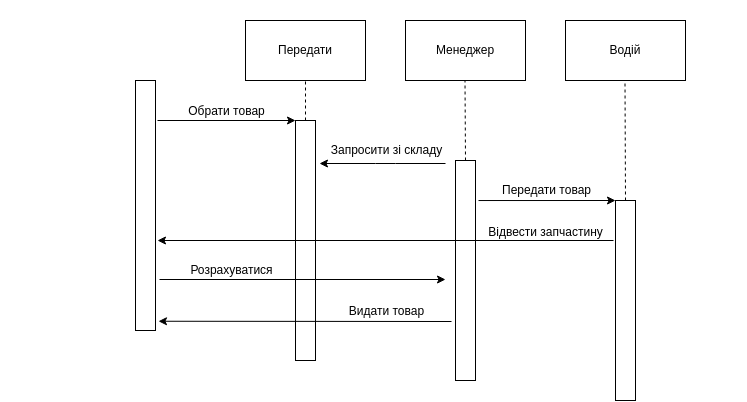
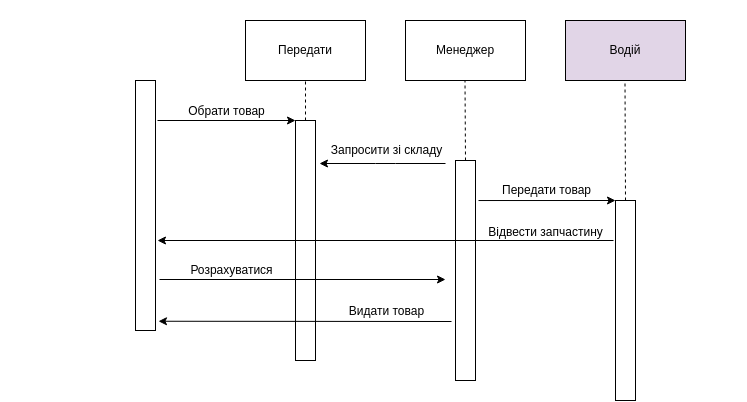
  <mxCell id="0" />
  <mxCell id="1" parent="0" />
  <mxCell id="2" value="Передати" style="rounded=0;whiteSpace=wrap;html=1;" parent="1" vertex="1"><mxGeometry x="245" y="20" width="120" height="60" as="geometry" /></mxCell>
  <mxCell id="3" value="Менеджер" style="rounded=0;whiteSpace=wrap;html=1;" parent="1" vertex="1"><mxGeometry x="405" y="20" width="120" height="60" as="geometry" /></mxCell>
- <mxCell id="4" value="Водій" style="rounded=0;whiteSpace=wrap;html=1;" parent="1" vertex="1"><mxGeometry x="565" y="20" width="120" height="60" as="geometry" /></mxCell>
+ <mxCell id="4" value="Водій" style="rounded=0;whiteSpace=wrap;html=1;fillColor=#e1d5e7;" parent="1" vertex="1"><mxGeometry x="565" y="20" width="120" height="60" as="geometry" /></mxCell>
  <mxCell id="5" value="" style="rounded=0;whiteSpace=wrap;html=1;rotation=90;" parent="1" vertex="1"><mxGeometry x="20" y="195" width="250" height="20" as="geometry" /></mxCell>
  <mxCell id="6" value="" style="rounded=0;whiteSpace=wrap;html=1;rotation=90;" parent="1" vertex="1"><mxGeometry x="185" y="230" width="240" height="20" as="geometry" /></mxCell>
  <mxCell id="7" value="" style="rounded=0;whiteSpace=wrap;html=1;rotation=90;" parent="1" vertex="1"><mxGeometry x="355" y="260" width="220" height="20" as="geometry" /></mxCell>
  <mxCell id="8" value="" style="rounded=0;whiteSpace=wrap;html=1;rotation=90;" parent="1" vertex="1"><mxGeometry x="525" y="290" width="200" height="20" as="geometry" /></mxCell>
  <mxCell id="9" value="" style="endArrow=classic;html=1;entryX=0;entryY=1;entryDx=0;entryDy=0;" parent="1" target="6" edge="1"><mxGeometry width="50" height="50" relative="1" as="geometry"><mxPoint x="157" y="120" as="sourcePoint" /><mxPoint x="215" y="120" as="targetPoint" /></mxGeometry></mxCell>
  <mxCell id="10" value="Обрати товар" style="text;html=1;align=center;verticalAlign=middle;resizable=0;points=[];labelBackgroundColor=#ffffff;" parent="9" vertex="1" connectable="0"><mxGeometry x="0.167" relative="1" as="geometry"><mxPoint x="-12.2" y="-9.96" as="offset" /></mxGeometry></mxCell>
  <mxCell id="11" value="" style="endArrow=classic;html=1;" parent="1" edge="1"><mxGeometry width="50" height="50" relative="1" as="geometry"><mxPoint x="445" y="163" as="sourcePoint" /><mxPoint x="319" y="163" as="targetPoint" /><Array as="points"><mxPoint x="385" y="163" /></Array></mxGeometry></mxCell>
  <mxCell id="12" value="Запросити зі складу" style="text;html=1;align=center;verticalAlign=middle;resizable=0;points=[];labelBackgroundColor=#ffffff;" parent="11" vertex="1" connectable="0"><mxGeometry x="-0.019" y="-16" relative="1" as="geometry"><mxPoint x="2.06" y="2.99" as="offset" /></mxGeometry></mxCell>
  <mxCell id="13" value="" style="endArrow=classic;html=1;exitX=0.182;exitY=-0.15;exitDx=0;exitDy=0;exitPerimeter=0;entryX=0;entryY=1;entryDx=0;entryDy=0;" parent="1" source="7" target="8" edge="1"><mxGeometry width="50" height="50" relative="1" as="geometry"><mxPoint x="495" y="210" as="sourcePoint" /><mxPoint x="615" y="198" as="targetPoint" /></mxGeometry></mxCell>
  <mxCell id="14" value="Передати товар" style="text;html=1;align=center;verticalAlign=middle;resizable=0;points=[];labelBackgroundColor=#ffffff;" parent="13" vertex="1" connectable="0"><mxGeometry x="-0.385" y="-2" relative="1" as="geometry"><mxPoint x="25.0" y="-12.03" as="offset" /></mxGeometry></mxCell>
  <mxCell id="15" value="" style="endArrow=classic;html=1;" parent="1" edge="1"><mxGeometry width="50" height="50" relative="1" as="geometry"><mxPoint x="613" y="240" as="sourcePoint" /><mxPoint x="157" y="240" as="targetPoint" /></mxGeometry></mxCell>
  <mxCell id="16" value="Відвести запчастину" style="text;html=1;align=center;verticalAlign=middle;resizable=0;points=[];labelBackgroundColor=#ffffff;" parent="15" vertex="1" connectable="0"><mxGeometry x="-0.098" y="2" relative="1" as="geometry"><mxPoint x="137.81" y="-10.82" as="offset" /></mxGeometry></mxCell>
  <mxCell id="17" value="" style="endArrow=classic;html=1;" parent="1" edge="1"><mxGeometry width="50" height="50" relative="1" as="geometry"><mxPoint x="159" y="279" as="sourcePoint" /><mxPoint x="445" y="279" as="targetPoint" /></mxGeometry></mxCell>
  <mxCell id="18" value="Розрахуватися" style="text;html=1;align=center;verticalAlign=middle;resizable=0;points=[];labelBackgroundColor=#ffffff;" parent="17" vertex="1" connectable="0"><mxGeometry x="0.313" y="-2" relative="1" as="geometry"><mxPoint x="-116.8" y="-11.5" as="offset" /></mxGeometry></mxCell>
  <mxCell id="19" value="" style="endArrow=classic;html=1;entryX=0.963;entryY=-0.15;entryDx=0;entryDy=0;entryPerimeter=0;" parent="1" target="5" edge="1"><mxGeometry width="50" height="50" relative="1" as="geometry"><mxPoint x="451" y="321" as="sourcePoint" /><mxPoint x="235" y="300" as="targetPoint" /></mxGeometry></mxCell>
  <mxCell id="20" value="Видати товар" style="text;html=1;align=center;verticalAlign=middle;resizable=0;points=[];labelBackgroundColor=#ffffff;" parent="19" vertex="1" connectable="0"><mxGeometry x="-0.152" y="1" relative="1" as="geometry"><mxPoint x="58.2" y="-11.24" as="offset" /></mxGeometry></mxCell>
  <mxCell id="21" value="" style="endArrow=none;dashed=1;html=1;entryX=0.5;entryY=1;entryDx=0;entryDy=0;exitX=0;exitY=0.5;exitDx=0;exitDy=0;" parent="1" source="6" target="2" edge="1"><mxGeometry width="50" height="50" relative="1" as="geometry"><mxPoint x="345" y="140" as="sourcePoint" /><mxPoint x="395" y="90" as="targetPoint" /></mxGeometry></mxCell>
  <mxCell id="22" value="" style="endArrow=none;dashed=1;html=1;entryX=0.5;entryY=1;entryDx=0;entryDy=0;exitX=0;exitY=0.5;exitDx=0;exitDy=0;" parent="1" source="7" edge="1"><mxGeometry width="50" height="50" relative="1" as="geometry"><mxPoint x="464.5" y="120" as="sourcePoint" /><mxPoint x="464.5" y="80" as="targetPoint" /></mxGeometry></mxCell>
  <mxCell id="23" value="" style="endArrow=none;dashed=1;html=1;entryX=0.5;entryY=1;entryDx=0;entryDy=0;exitX=0;exitY=0.5;exitDx=0;exitDy=0;" parent="1" source="8" edge="1"><mxGeometry width="50" height="50" relative="1" as="geometry"><mxPoint x="625" y="160" as="sourcePoint" /><mxPoint x="624.5" y="80" as="targetPoint" /></mxGeometry></mxCell>
